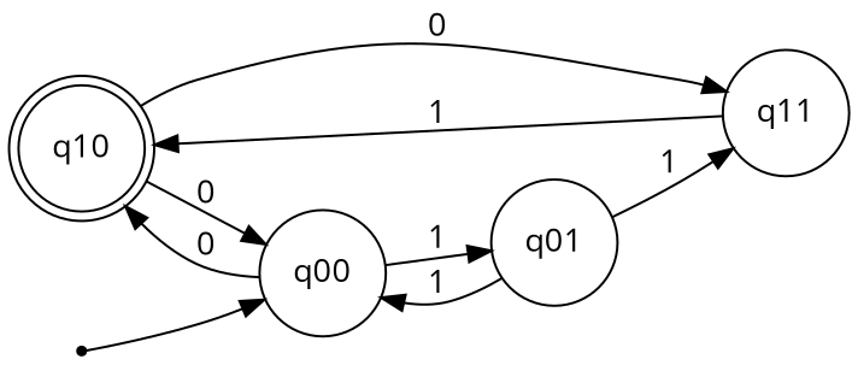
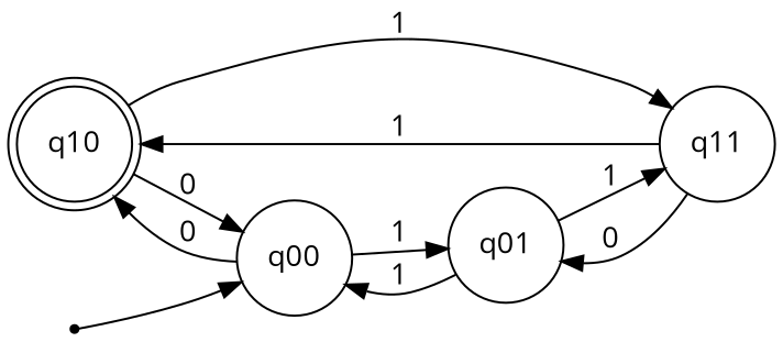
  digraph {
    fontname="Open Sans"
    rankdir=LR
    node [fontname="Open Sans" shape=circle]
    edge [fontname="Open Sans"]
    q10 [shape=doublecircle]
    q00
    q11
    q01
    start [shape=point]
    q10 -> q00 [label=0]
-   q10 -> q11 [label=0]
+   q10 -> q11 [label=1]
    q00 -> q10 [label=0]
    q00 -> q01 [label=1]
    q11 -> q10 [label=1]
+   q11 -> q01 [label=0]
    q01 -> q00 [label=1]
    q01 -> q11 [label=1]
    start -> q00
  }
